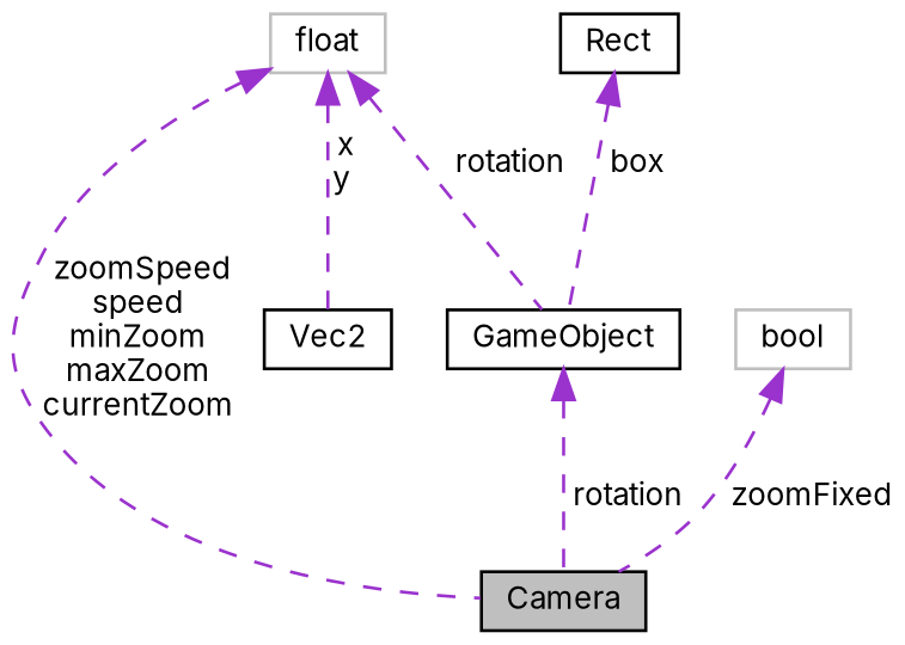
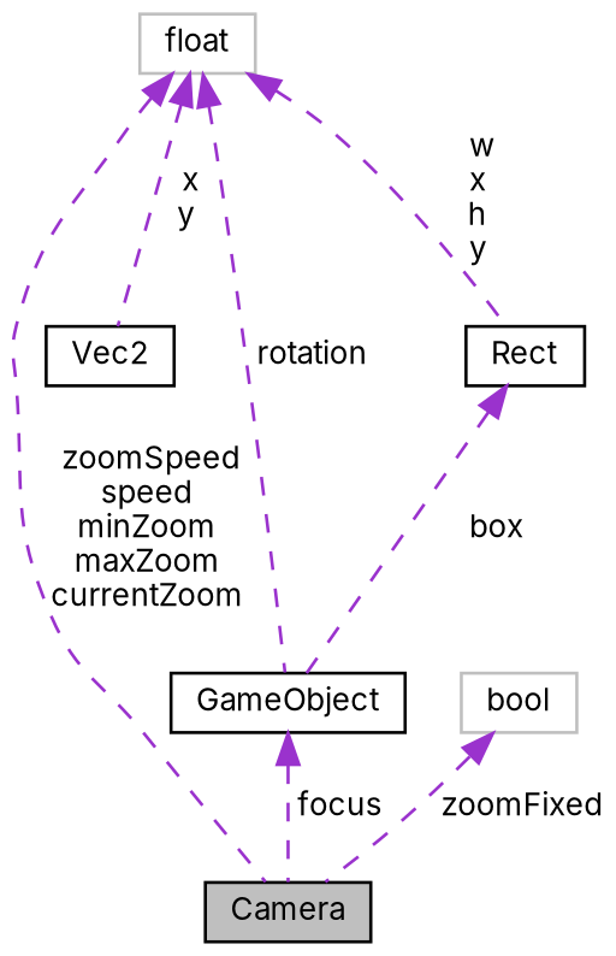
  digraph {
    fontname=Inter
    node [color=black fillcolor=white fontname=Inter fontsize=10 shape=record style=filled]
    edge [color=darkorchid3 dir=back fontname=Inter fontsize=10 labelfontname=Helvetica labelfontsize=10 style=dashed]
    n1 [fillcolor=grey75 fontcolor=black height=0.2 label=Camera width=0.4]
    n2 [height=0.2 label=Vec2 width=0.4]
    n3 [color=grey75 height=0.2 label=float width=0.4]
    n4 [height=0.2 label=GameObject width=0.4]
    n5 [height=0.2 label=Rect width=0.4]
    n6 [color=grey75 height=0.2 label=bool width=0.4]
    n3 -> n1 [label=" zoomSpeed\nspeed\nminZoom\nmaxZoom\ncurrentZoom"]
    n3 -> n2 [label=" x\ny"]
    n3 -> n4 [label=" rotation"]
-   n4 -> n1 [label=" rotation"]
+   n3 -> n5 [label=" w\nx\nh\ny"]
+   n4 -> n1 [label=" focus"]
    n5 -> n4 [label=" box"]
    n6 -> n1 [label=" zoomFixed"]
  }
